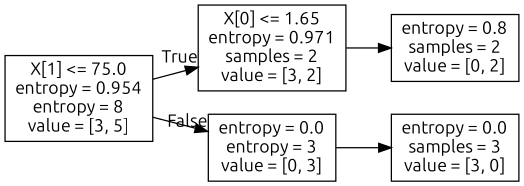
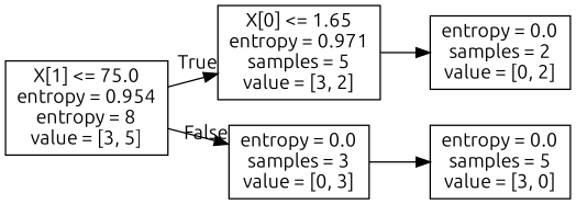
  digraph {
    fontname=Ubuntu
    rankdir=LR
    node [fontname=Ubuntu shape=box]
    edge [fontname=Ubuntu]
    n1 [label="X[1] <= 75.0\nentropy = 0.954\nentropy = 8\nvalue = [3, 5]"]
-   n2 [label="X[0] <= 1.65\nentropy = 0.971\nsamples = 2\nvalue = [3, 2]"]
-   n3 [label="entropy = 0.0\nentropy = 3\nvalue = [0, 3]"]
-   n4 [label="entropy = 0.8\nsamples = 2\nvalue = [0, 2]"]
-   n5 [label="entropy = 0.0\nsamples = 3\nvalue = [3, 0]"]
+   n2 [label="X[0] <= 1.65\nentropy = 0.971\nsamples = 5\nvalue = [3, 2]"]
+   n3 [label="entropy = 0.0\nsamples = 3\nvalue = [0, 3]"]
+   n4 [label="entropy = 0.0\nsamples = 2\nvalue = [0, 2]"]
+   n5 [label="entropy = 0.0\nsamples = 5\nvalue = [3, 0]"]
    n1 -> n2 [headlabel=True labelangle=45 labeldistance=2.5]
    n1 -> n3 [headlabel=False labelangle=-45 labeldistance=2.5]
    n2 -> n4
    n3 -> n5
  }
